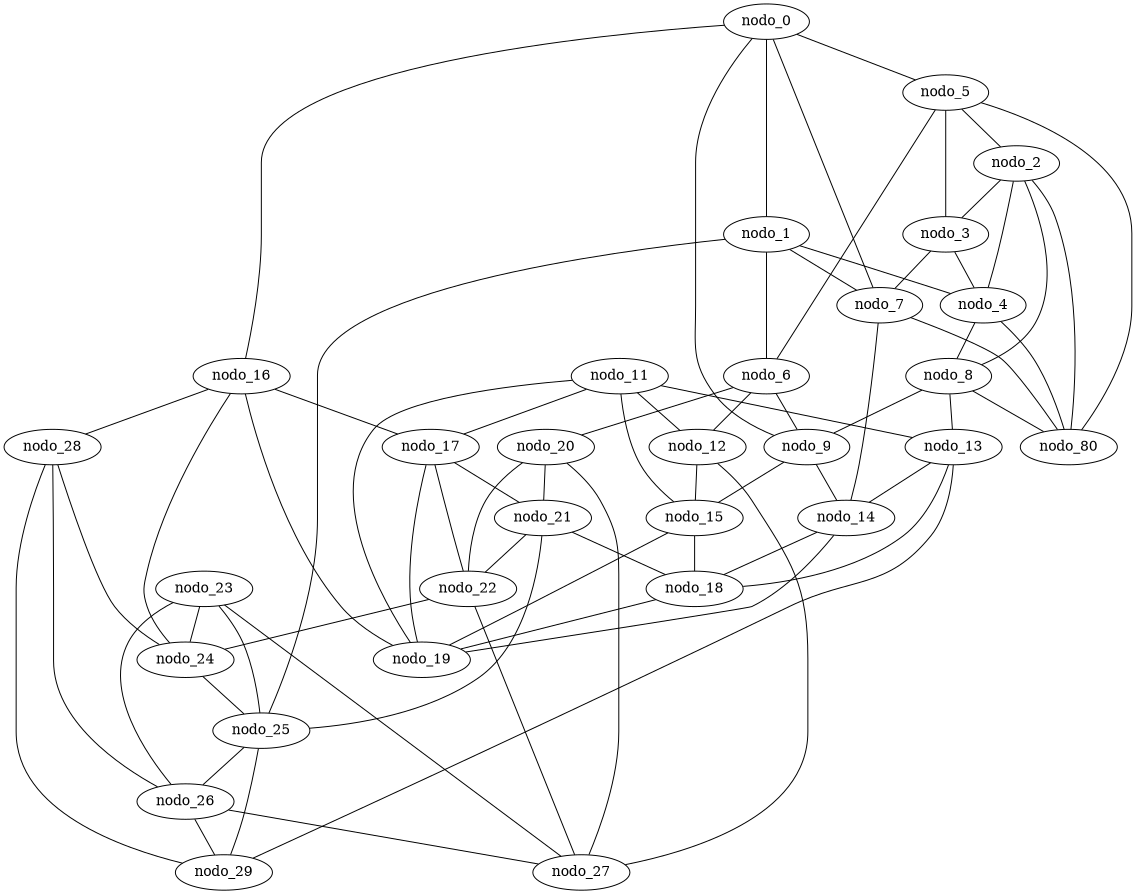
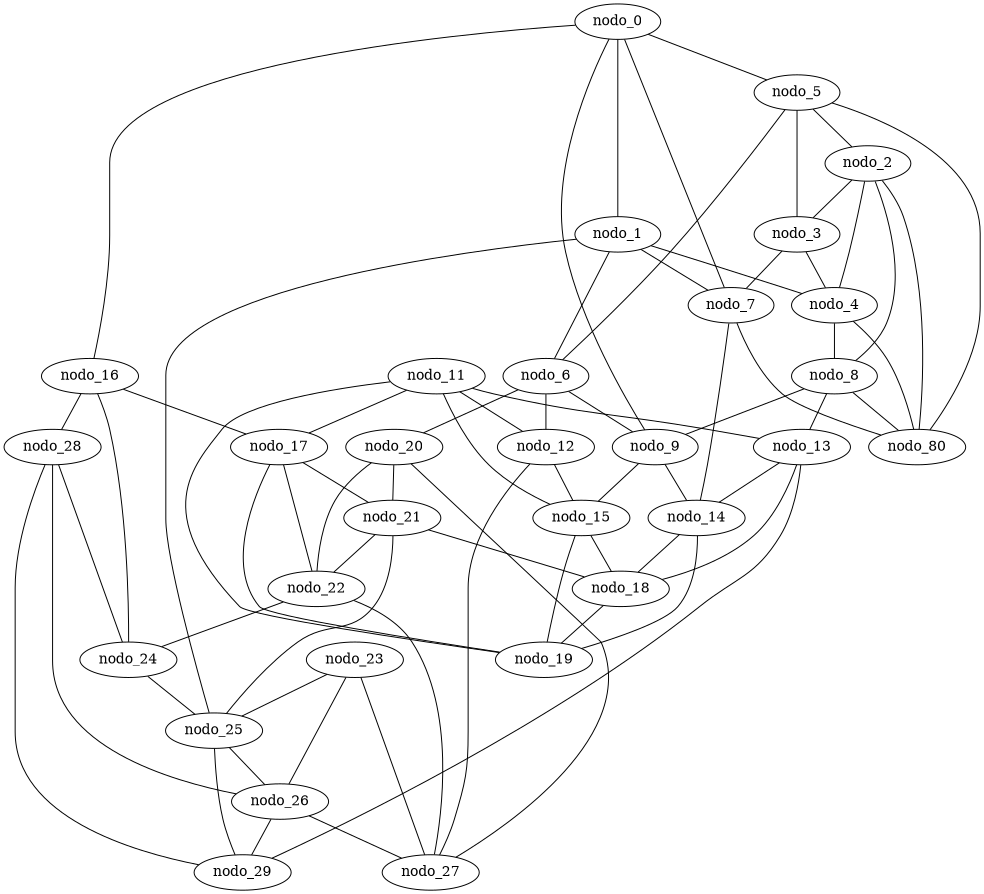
  graph {
    nodo_28
    nodo_24
    nodo_25
    nodo_26
    nodo_0
    nodo_16
    nodo_1
    nodo_5
    nodo_7
    nodo_9
    nodo_19
    nodo_17
    nodo_4
    nodo_6
    n15 [label=nodo_80]
    nodo_2
    nodo_14
    nodo_15
    nodo_21
    nodo_22
    nodo_8
    nodo_20
    nodo_12
    nodo_29
    nodo_27
    nodo_18
    nodo_13
    nodo_23
    nodo_3
    nodo_11
    nodo_28 -- nodo_24
    nodo_24 -- nodo_25
    nodo_25 -- nodo_26
    nodo_26 -- nodo_28
    nodo_26 -- nodo_29
    nodo_26 -- nodo_27
    nodo_0 -- nodo_16
    nodo_0 -- nodo_1
    nodo_0 -- nodo_5
    nodo_0 -- nodo_7
    nodo_0 -- nodo_9
    nodo_16 -- nodo_28
    nodo_16 -- nodo_24
-   nodo_16 -- nodo_19
    nodo_16 -- nodo_17
    nodo_1 -- nodo_25
    nodo_1 -- nodo_7
    nodo_1 -- nodo_4
    nodo_1 -- nodo_6
    nodo_5 -- nodo_6
    nodo_5 -- n15
    nodo_5 -- nodo_2
    nodo_7 -- n15
    nodo_7 -- nodo_14
    nodo_9 -- nodo_14
    nodo_9 -- nodo_15
    nodo_17 -- nodo_19
    nodo_17 -- nodo_21
    nodo_17 -- nodo_22
    nodo_4 -- n15
    nodo_4 -- nodo_8
    nodo_6 -- nodo_9
    nodo_6 -- nodo_20
    nodo_6 -- nodo_12
    nodo_2 -- nodo_4
    nodo_2 -- n15
    nodo_2 -- nodo_8
    nodo_2 -- nodo_3
    nodo_14 -- nodo_19
    nodo_14 -- nodo_18
    nodo_15 -- nodo_19
    nodo_15 -- nodo_18
    nodo_21 -- nodo_25
    nodo_21 -- nodo_22
    nodo_21 -- nodo_18
    nodo_22 -- nodo_24
    nodo_22 -- nodo_27
    nodo_8 -- nodo_9
    nodo_8 -- n15
    nodo_8 -- nodo_13
    nodo_20 -- nodo_21
    nodo_20 -- nodo_22
    nodo_20 -- nodo_27
    nodo_12 -- nodo_15
    nodo_12 -- nodo_27
    nodo_29 -- nodo_28
    nodo_29 -- nodo_25
    nodo_18 -- nodo_19
    nodo_13 -- nodo_14
    nodo_13 -- nodo_29
    nodo_13 -- nodo_18
-   nodo_23 -- nodo_24
    nodo_23 -- nodo_25
    nodo_23 -- nodo_26
    nodo_23 -- nodo_27
    nodo_3 -- nodo_5
    nodo_3 -- nodo_7
    nodo_3 -- nodo_4
    nodo_11 -- nodo_19
    nodo_11 -- nodo_17
    nodo_11 -- nodo_15
    nodo_11 -- nodo_12
    nodo_11 -- nodo_13
  }
